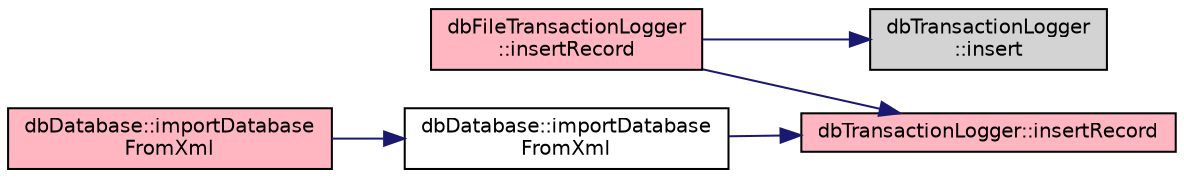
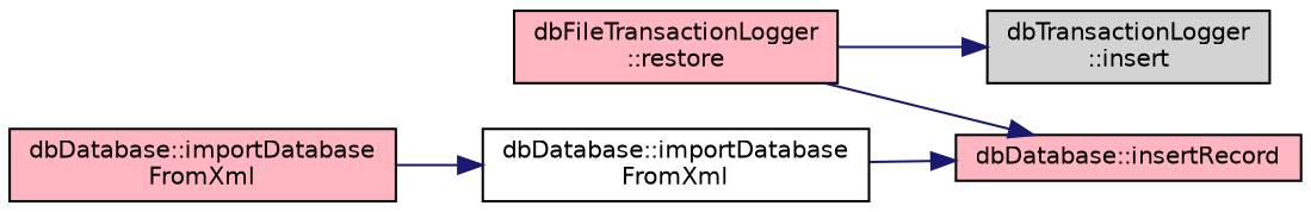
  digraph {
    rankdir=RL
    node [color=black fillcolor=lightpink fontname=Helvetica fontsize=10 shape=record style=filled]
    edge [color=midnightblue dir=back fontname=Helvetica fontsize=10 labelfontname=Helvetica labelfontsize=10 style=solid]
    n1 [fillcolor=lightgrey fontcolor=black height=0.2 label="dbTransactionLogger\l::insert" width=0.4]
-   n2 [height=0.2 label="dbFileTransactionLogger\l::insertRecord" width=0.4]
-   n3 [height=0.2 label="dbTransactionLogger::insertRecord" width=0.4]
+   n2 [height=0.2 label="dbFileTransactionLogger\l::restore" width=0.4]
+   n3 [height=0.2 label="dbDatabase::insertRecord" width=0.4]
    n4 [fillcolor=white height=0.2 label="dbDatabase::importDatabase\lFromXml" width=0.4]
    n5 [height=0.2 label="dbDatabase::importDatabase\lFromXml" width=0.4]
    n1 -> n2
    n3 -> n2
    n3 -> n4
    n4 -> n5
  }
